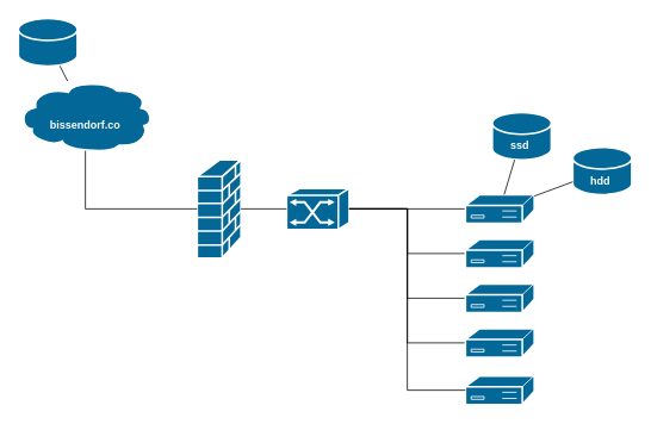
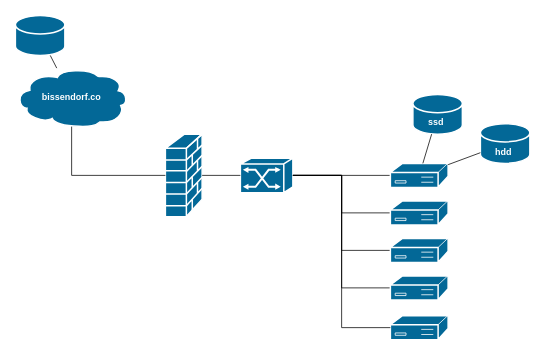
  <mxCell id="0" />
  <mxCell id="1" parent="0" />
  <mxCell id="2" value="" style="shape=mxgraph.cisco.switches.atm_switch;sketch=0;html=1;pointerEvents=1;dashed=0;fillColor=#036897;strokeColor=#ffffff;strokeWidth=2;verticalLabelPosition=bottom;verticalAlign=top;align=center;outlineConnect=0;" parent="1" vertex="1"><mxGeometry x="320" y="210" width="70" height="46" as="geometry" /></mxCell>
  <mxCell id="3" value="" style="edgeStyle=elbowEdgeStyle;orthogonalLoop=1;jettySize=auto;html=1;endArrow=none;endFill=0;rounded=0;" parent="1" source="2" target="10" edge="1"><mxGeometry width="80" relative="1" as="geometry"><mxPoint x="570" y="307" as="sourcePoint" /><mxPoint x="510" y="449.618" as="targetPoint" /></mxGeometry></mxCell>
  <mxCell id="4" value="" style="edgeStyle=elbowEdgeStyle;orthogonalLoop=1;jettySize=auto;html=1;endArrow=none;endFill=0;rounded=0;" parent="1" source="2" target="9" edge="1"><mxGeometry width="80" relative="1" as="geometry"><mxPoint x="680" y="317" as="sourcePoint" /><mxPoint x="510" y="387.277" as="targetPoint" /></mxGeometry></mxCell>
  <mxCell id="5" value="" style="edgeStyle=elbowEdgeStyle;orthogonalLoop=1;jettySize=auto;html=1;endArrow=none;endFill=0;rounded=0;" parent="1" source="2" target="6" edge="1"><mxGeometry width="80" relative="1" as="geometry"><mxPoint x="370" y="288.957" as="sourcePoint" /><mxPoint x="510" y="244.784" as="targetPoint" /></mxGeometry></mxCell>
  <mxCell id="6" value="" style="shape=mxgraph.cisco.controllers_and_modules.3174_(desktop)_cluster_controller;sketch=0;html=1;pointerEvents=1;dashed=0;fillColor=#036897;strokeColor=#ffffff;strokeWidth=2;verticalLabelPosition=bottom;verticalAlign=top;align=center;outlineConnect=0;" parent="1" vertex="1"><mxGeometry x="520" y="217" width="77" height="32" as="geometry" /></mxCell>
  <mxCell id="7" value="" style="edgeStyle=elbowEdgeStyle;orthogonalLoop=1;jettySize=auto;html=1;endArrow=none;endFill=0;rounded=0;" parent="1" source="2" target="8" edge="1"><mxGeometry width="80" relative="1" as="geometry"><mxPoint x="370" y="303.206" as="sourcePoint" /><mxPoint x="510" y="316.031" as="targetPoint" /></mxGeometry></mxCell>
  <mxCell id="8" value="" style="shape=mxgraph.cisco.controllers_and_modules.3174_(desktop)_cluster_controller;sketch=0;html=1;pointerEvents=1;dashed=0;fillColor=#036897;strokeColor=#ffffff;strokeWidth=2;verticalLabelPosition=bottom;verticalAlign=top;align=center;outlineConnect=0;" parent="1" vertex="1"><mxGeometry x="520" y="267" width="77" height="32" as="geometry" /></mxCell>
  <mxCell id="9" value="" style="shape=mxgraph.cisco.controllers_and_modules.3174_(desktop)_cluster_controller;sketch=0;html=1;pointerEvents=1;dashed=0;fillColor=#036897;strokeColor=#ffffff;strokeWidth=2;verticalLabelPosition=bottom;verticalAlign=top;align=center;outlineConnect=0;" parent="1" vertex="1"><mxGeometry x="520" y="317" width="77" height="32" as="geometry" /></mxCell>
  <mxCell id="10" value="" style="shape=mxgraph.cisco.controllers_and_modules.3174_(desktop)_cluster_controller;sketch=0;html=1;pointerEvents=1;dashed=0;fillColor=#036897;strokeColor=#ffffff;strokeWidth=2;verticalLabelPosition=bottom;verticalAlign=top;align=center;outlineConnect=0;" parent="1" vertex="1"><mxGeometry x="520" y="367" width="77" height="32" as="geometry" /></mxCell>
  <mxCell id="11" value="" style="shape=mxgraph.cisco.security.firewall;sketch=0;html=1;pointerEvents=1;dashed=0;fillColor=#036897;strokeColor=#ffffff;strokeWidth=2;verticalLabelPosition=bottom;verticalAlign=top;align=center;outlineConnect=0;" parent="1" vertex="1"><mxGeometry x="220" y="178" width="49" height="110" as="geometry" /></mxCell>
  <mxCell id="12" value="" style="shape=mxgraph.cisco.storage.relational_database;sketch=0;html=1;pointerEvents=1;dashed=0;fillColor=#036897;strokeColor=#ffffff;strokeWidth=2;verticalLabelPosition=bottom;verticalAlign=top;align=center;outlineConnect=0;" parent="1" vertex="1"><mxGeometry x="550" y="125" width="66" height="53" as="geometry" /></mxCell>
  <mxCell id="13" value="" style="shape=mxgraph.cisco.storage.cloud;sketch=0;html=1;pointerEvents=1;dashed=0;fillColor=#036897;strokeColor=#ffffff;strokeWidth=2;verticalLabelPosition=bottom;verticalAlign=top;align=center;outlineConnect=0;" parent="1" vertex="1"><mxGeometry x="20" y="90" width="150" height="78" as="geometry" /></mxCell>
  <mxCell id="14" value="" style="shape=mxgraph.cisco.storage.relational_database;sketch=0;html=1;pointerEvents=1;dashed=0;fillColor=#036897;strokeColor=#ffffff;strokeWidth=2;verticalLabelPosition=bottom;verticalAlign=top;align=center;outlineConnect=0;" parent="1" vertex="1"><mxGeometry x="20" width="66" height="53" as="geometry" y="20" /></mxCell>
  <mxCell id="15" value="" style="edgeStyle=orthogonalEdgeStyle;orthogonalLoop=1;jettySize=auto;html=1;rounded=0;endArrow=none;endFill=0;" parent="1" source="11" target="13" edge="1"><mxGeometry width="80" relative="1" as="geometry"><mxPoint x="320" y="70" as="sourcePoint" /><mxPoint x="60" y="230" as="targetPoint" /></mxGeometry></mxCell>
  <mxCell id="16" value="" style="edgeStyle=none;orthogonalLoop=1;jettySize=auto;html=1;rounded=0;endArrow=none;endFill=0;" parent="1" source="14" target="13" edge="1"><mxGeometry width="80" relative="1" as="geometry"><mxPoint x="220" y="160" as="sourcePoint" /><mxPoint x="300" y="160" as="targetPoint" /><Array as="points" /></mxGeometry></mxCell>
- <mxCell id="17" value="bissendorf.co" style="text;strokeColor=none;align=center;fillColor=none;html=1;verticalAlign=middle;whiteSpace=wrap;rounded=0;fontColor=#FFFFFF;fontStyle=1" parent="1" vertex="1"><mxGeometry x="45" y="124" width="100" height="30" as="geometry" /></mxCell>
+ <mxCell id="17" value="bissendorf.co" style="text;strokeColor=none;align=center;fillColor=none;html=1;verticalAlign=middle;whiteSpace=wrap;rounded=0;fontColor=#FFFFFF;fontStyle=1" parent="1" vertex="1"><mxGeometry x="45" y="114" width="100" height="30" as="geometry" /></mxCell>
  <mxCell id="18" value="" style="edgeStyle=none;orthogonalLoop=1;jettySize=auto;html=1;rounded=0;fontColor=#FFFFFF;endArrow=none;endFill=0;" parent="1" source="11" target="2" edge="1"><mxGeometry width="80" relative="1" as="geometry"><mxPoint x="280" y="320" as="sourcePoint" /><mxPoint x="360" y="320" as="targetPoint" /><Array as="points" /></mxGeometry></mxCell>
  <mxCell id="19" value="" style="edgeStyle=none;orthogonalLoop=1;jettySize=auto;html=1;rounded=0;fontColor=#FFFFFF;endArrow=none;endFill=0;" parent="1" source="6" target="12" edge="1"><mxGeometry width="80" relative="1" as="geometry"><mxPoint x="400" y="380" as="sourcePoint" /><mxPoint x="480" y="380" as="targetPoint" /><Array as="points" /></mxGeometry></mxCell>
  <mxCell id="20" value="" style="shape=mxgraph.cisco.controllers_and_modules.3174_(desktop)_cluster_controller;sketch=0;html=1;pointerEvents=1;dashed=0;fillColor=#036897;strokeColor=#ffffff;strokeWidth=2;verticalLabelPosition=bottom;verticalAlign=top;align=center;outlineConnect=0;" parent="1" vertex="1"><mxGeometry x="520" y="420" width="77" height="32" as="geometry" /></mxCell>
  <mxCell id="21" value="" style="edgeStyle=elbowEdgeStyle;orthogonalLoop=1;jettySize=auto;html=1;endArrow=none;endFill=0;rounded=0;" parent="1" source="2" target="20" edge="1"><mxGeometry width="80" relative="1" as="geometry"><mxPoint x="400" y="243" as="sourcePoint" /><mxPoint x="530" y="393" as="targetPoint" /></mxGeometry></mxCell>
  <mxCell id="22" value="" style="shape=mxgraph.cisco.storage.relational_database;sketch=0;html=1;pointerEvents=1;dashed=0;fillColor=#036897;strokeColor=#ffffff;strokeWidth=2;verticalLabelPosition=bottom;verticalAlign=top;align=center;outlineConnect=0;" vertex="1" parent="1"><mxGeometry x="640" y="164" width="66" height="53" as="geometry" /></mxCell>
  <mxCell id="23" value="" style="edgeStyle=none;orthogonalLoop=1;jettySize=auto;html=1;endArrow=none;endFill=0;" edge="1" parent="1" source="6" target="22"><mxGeometry width="80" relative="1" as="geometry"><mxPoint x="500" y="160" as="sourcePoint" /><mxPoint x="580" y="160" as="targetPoint" /><Array as="points" /></mxGeometry></mxCell>
  <mxCell id="24" value="ssd" style="text;strokeColor=none;align=center;fillColor=none;html=1;verticalAlign=middle;whiteSpace=wrap;rounded=0;fontColor=#FFFFFF;fontStyle=1" vertex="1" parent="1"><mxGeometry x="546" y="147" width="70" height="30" as="geometry" /></mxCell>
  <mxCell id="25" value="hdd" style="text;strokeColor=none;align=center;fillColor=none;html=1;verticalAlign=middle;whiteSpace=wrap;rounded=0;fontColor=#FFFFFF;fontStyle=1" vertex="1" parent="1"><mxGeometry x="636" y="187" width="70" height="30" as="geometry" /></mxCell>
